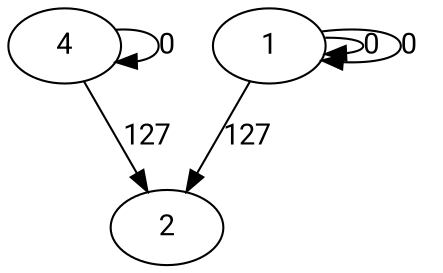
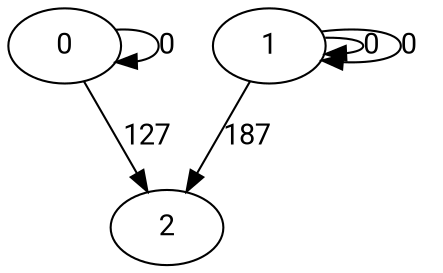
  digraph {
    clock_variable_size=1
    fontname=Roboto
    number_variable_size=2
    parameter_size=2
    string_variable_size=1
    node [fontname=Roboto init=0 match=0]
    edge [fontname=Roboto guard="{x0 - p0 < 100}"]
-   0 [init=1 label=4]
+   0 [init=1]
    2 [match=1]
    1
    0 -> 0 [label=0 guard=""]
    0 -> 2 [guard="{p0 <= x0, p0 >= x0}" label=127 n_update="{x0 := 0, x1 := 0}"]
-   1 -> 2 [guard="{p1 <= x0, p1 >= x0, x0 - p0 < 100, x0 - p0 > 50}" label=127 n_constraints="{x0 + x0 > x1}"]
+   1 -> 2 [guard="{p1 <= x0, p1 >= x0, x0 - p0 < 100, x0 - p0 > 50}" label=187 n_constraints="{x0 + x0 > x1}"]
    1 -> 1 [label=0 n_update="{x0 := x0 + x2, x1 := x1 + x2}" s_constraints="{x0 == x1}"]
    1 -> 1 [label=0 n_update="{x1 := x1 + x2}" s_constraints="{x0 != x1}"]
  }
